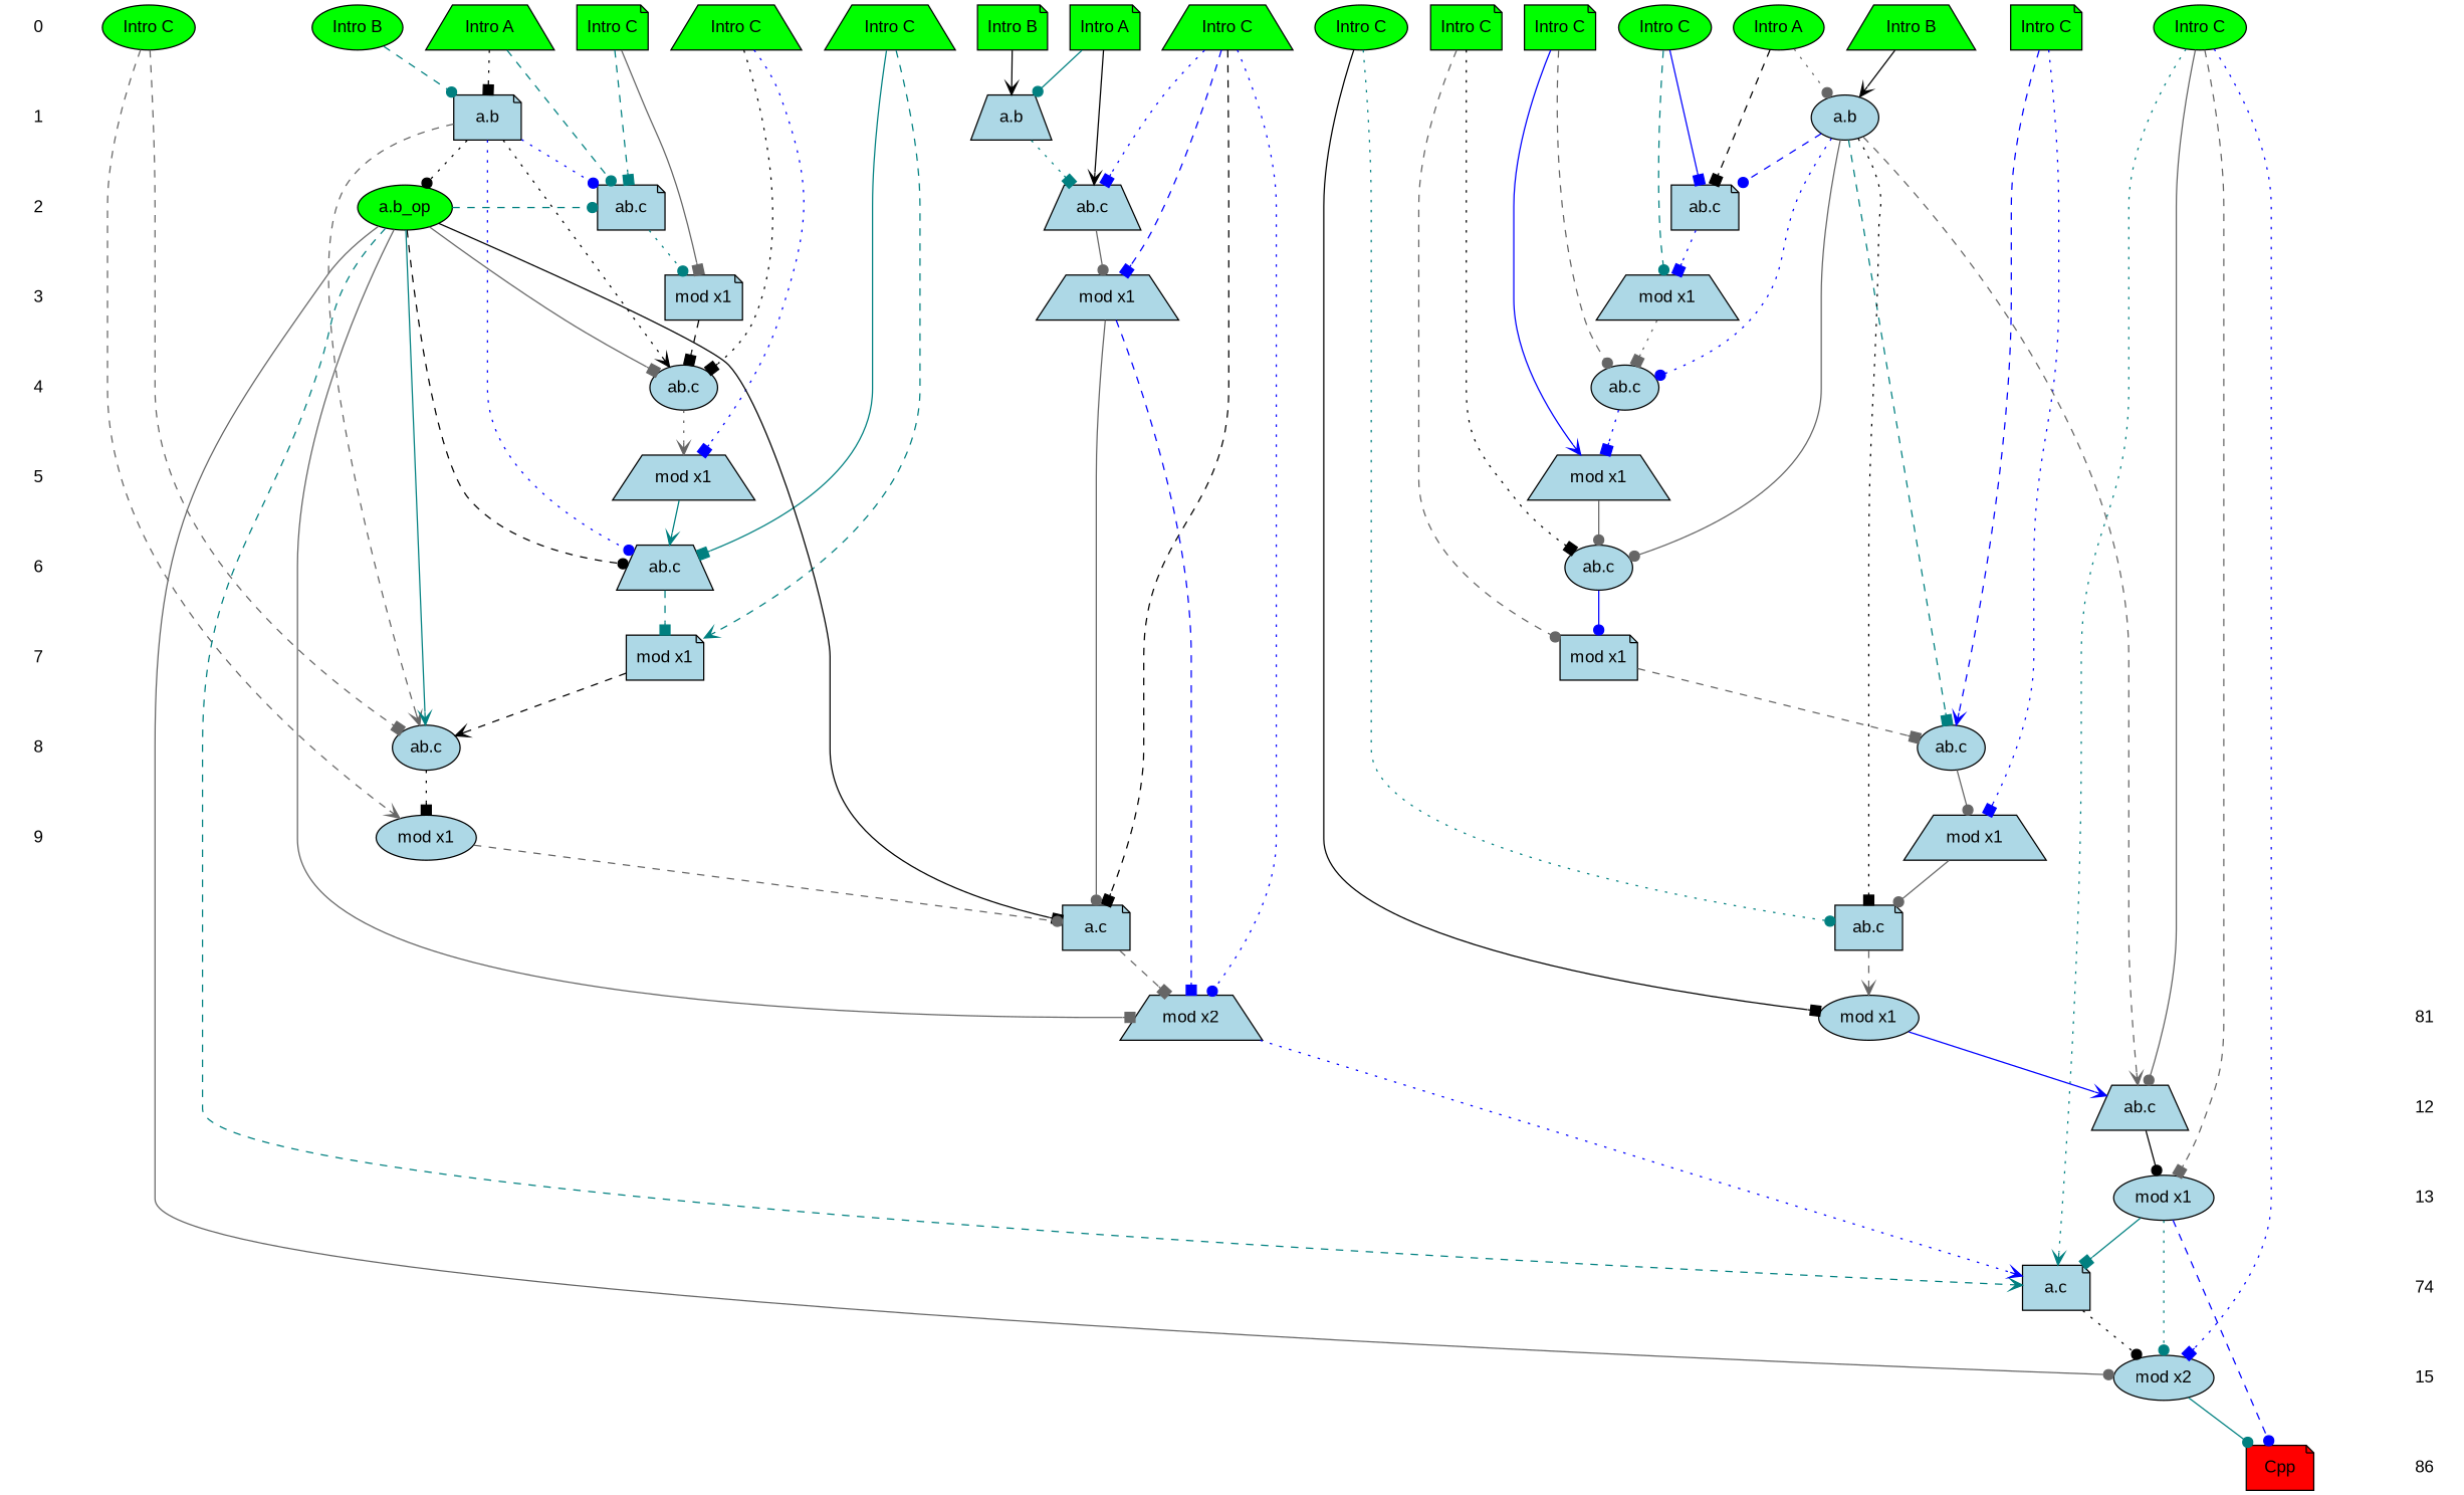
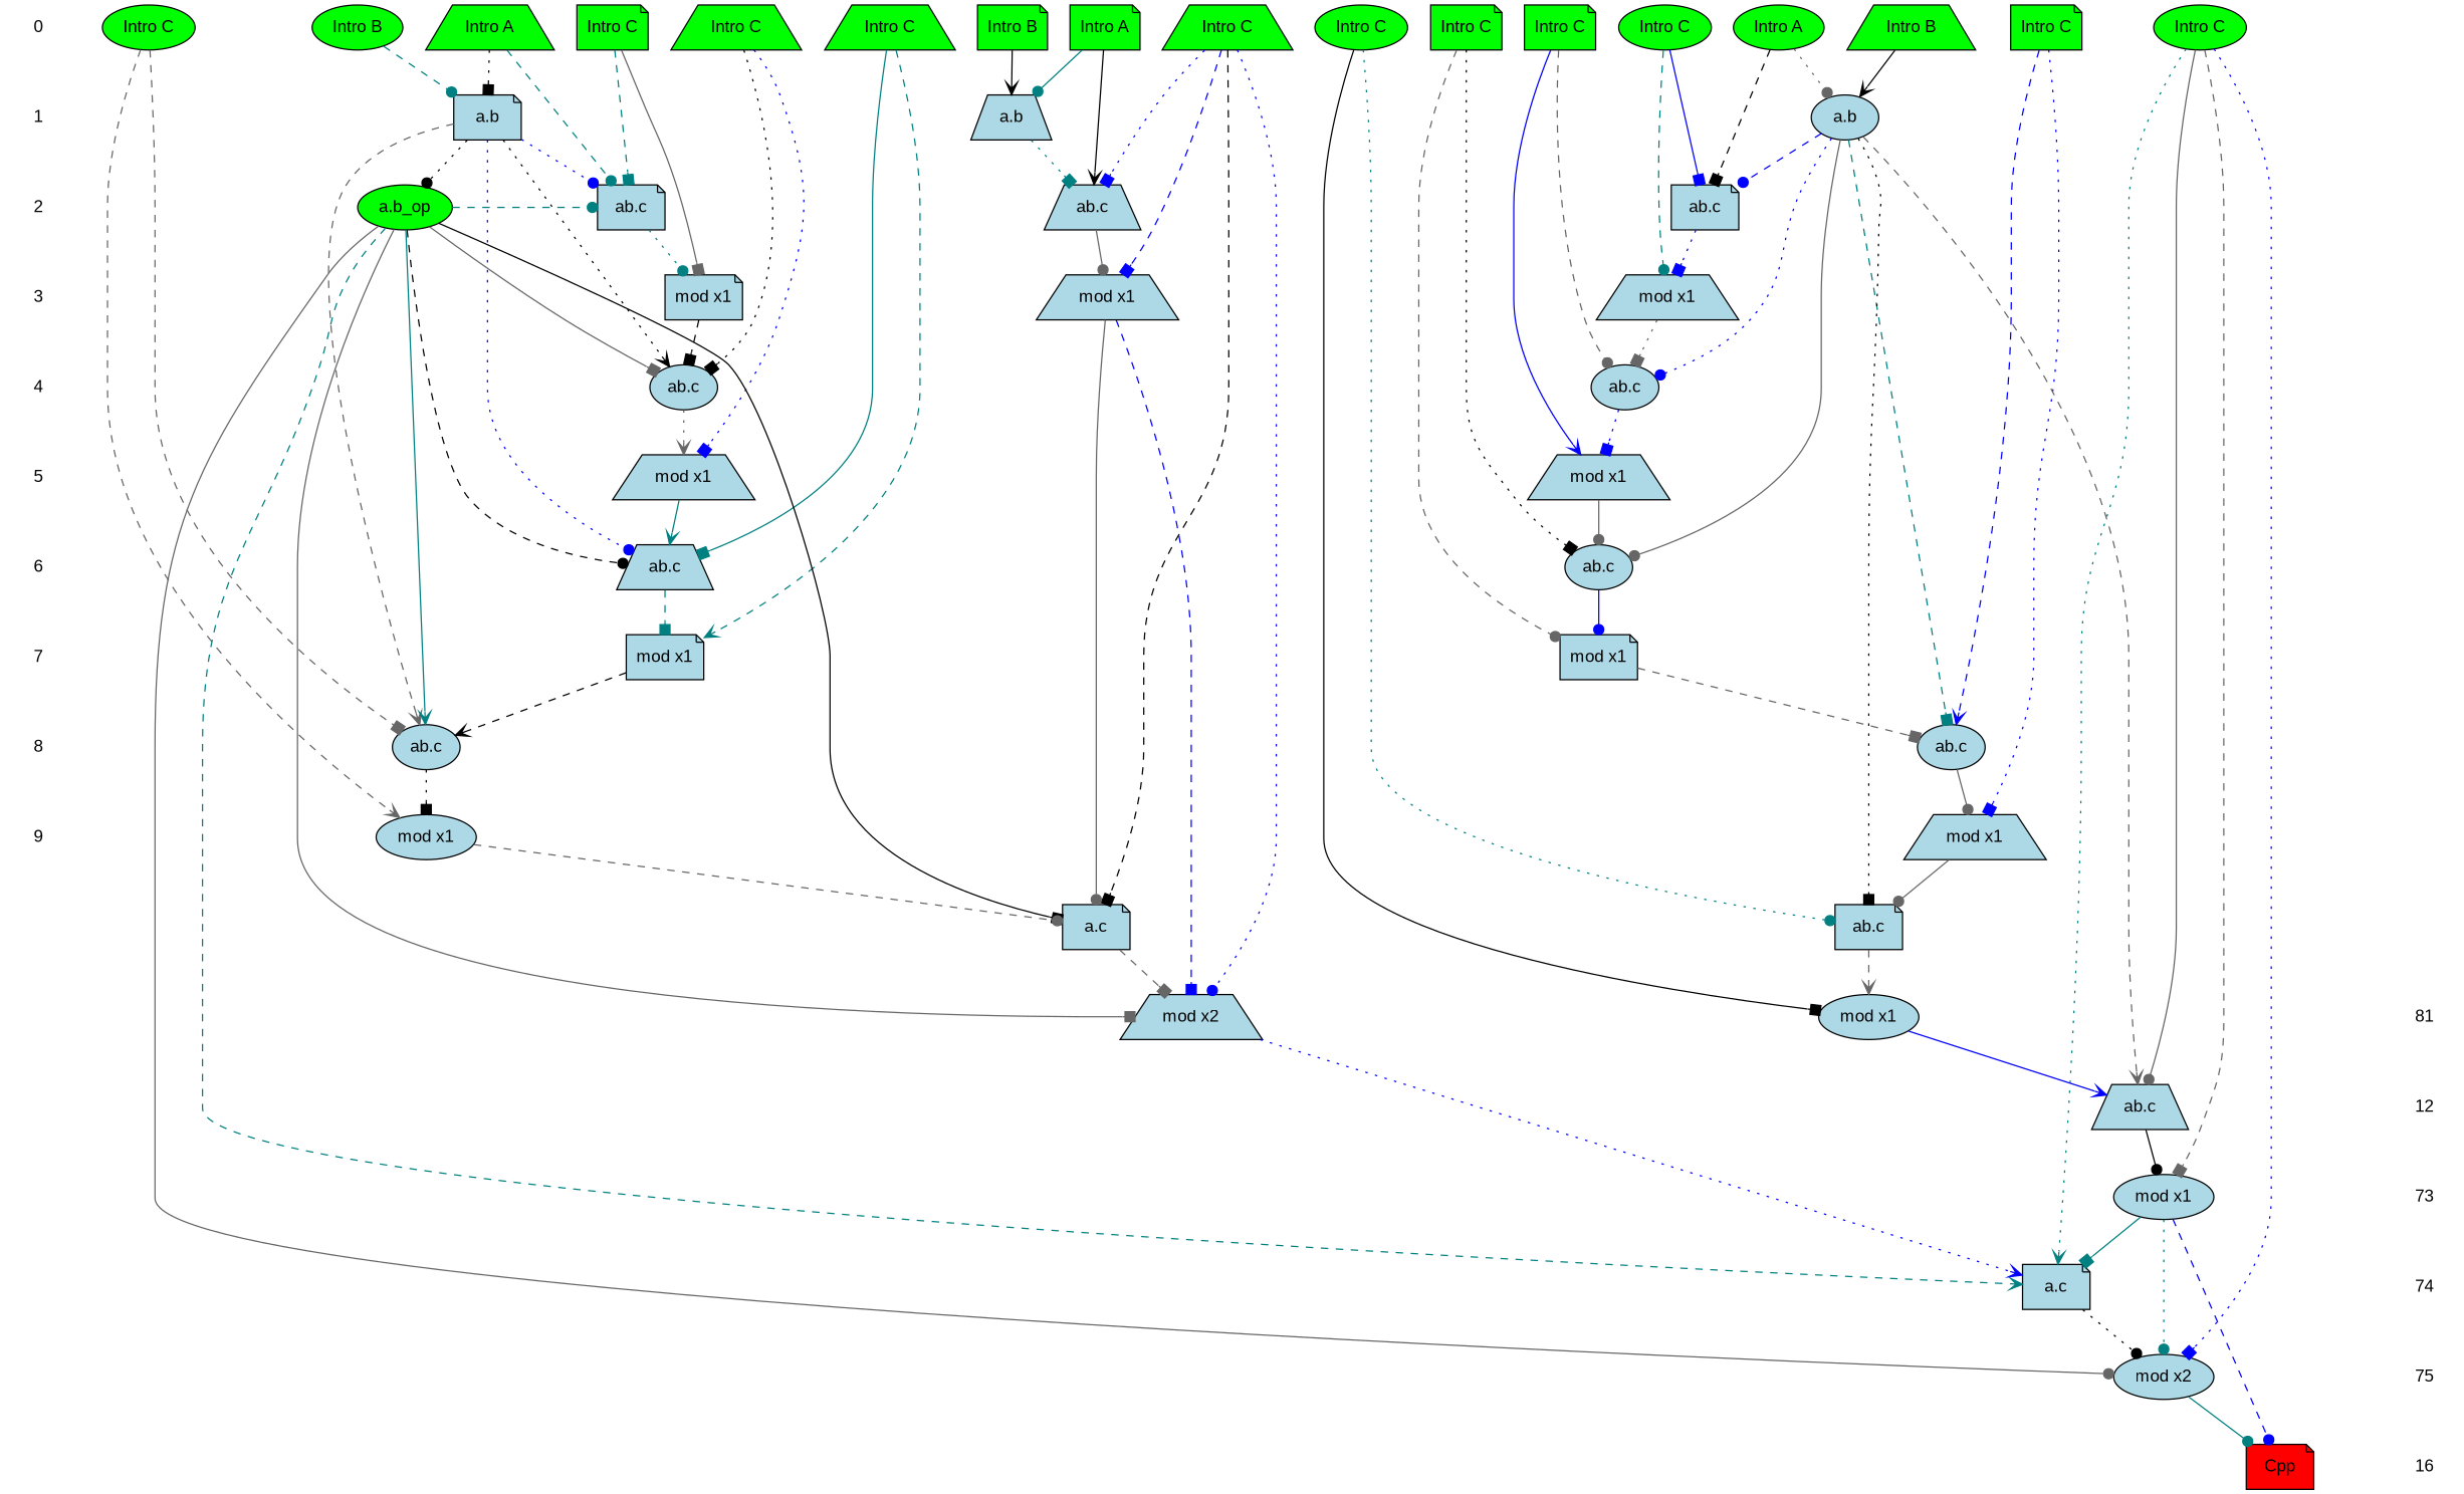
  digraph {
    fontname="Liberation Sans"
    ranksep=.5
    node [fontname="Liberation Sans" shape=ellipse fillcolor=lightblue style=filled]
    edge [fontname="Liberation Sans" style=dashed arrowhead=box color=gray40]
    0 [shape=plaintext fillcolor="" style=""]
    n2 [fillcolor=green label="Intro A" shape=trapezium]
    n3 [fillcolor=green label="Intro A"]
    n4 [fillcolor=green label="Intro B" shape=note]
    n5 [fillcolor=green label="Intro B" shape=trapezium]
    n6 [fillcolor=green label="Intro A" shape=note]
    n7 [fillcolor=green label="Intro B"]
    n8 [fillcolor=green label="Intro C"]
    n9 [fillcolor=green label="Intro C" shape=note]
    n10 [fillcolor=green label="Intro C" shape=note]
    n11 [fillcolor=green label="Intro C"]
    n12 [fillcolor=green label="Intro C"]
    n13 [fillcolor=green label="Intro C" shape=trapezium]
    n14 [fillcolor=green label="Intro C" shape=trapezium]
    n15 [fillcolor=green label="Intro C" shape=note]
    n16 [fillcolor=green label="Intro C" shape=trapezium]
    n17 [fillcolor=green label="Intro C"]
    n18 [fillcolor=green label="Intro C" shape=note]
    1 [shape=plaintext fillcolor="" style=""]
    n20 [label="a.b"]
    n21 [label="a.b" shape=note]
    n22 [label="a.b" shape=trapezium]
    2 [shape=plaintext fillcolor="" style=""]
    n24 [label="ab.c" shape=note]
    n25 [label="ab.c" shape=note]
    n26 [label="ab.c" shape=trapezium]
    n27 [fillcolor=green label="a.b_op"]
    3 [shape=plaintext fillcolor="" style=""]
    n29 [label="mod x1" shape=trapezium]
    n30 [label="mod x1" shape=trapezium]
    n31 [label="mod x1" shape=note]
    4 [shape=plaintext fillcolor="" style=""]
    n33 [label="ab.c"]
    n34 [label="ab.c"]
    5 [shape=plaintext fillcolor="" style=""]
    n36 [label="mod x1" shape=trapezium]
    n37 [label="mod x1" shape=trapezium]
    6 [shape=plaintext fillcolor="" style=""]
    n39 [label="ab.c"]
    n40 [label="ab.c" shape=trapezium]
    7 [shape=plaintext fillcolor="" style=""]
    n42 [label="mod x1" shape=note]
    n43 [label="mod x1" shape=note]
    8 [shape=plaintext fillcolor="" style=""]
    n45 [label="ab.c"]
    n46 [label="ab.c"]
    9 [shape=plaintext fillcolor="" style=""]
    n48 [label="mod x1" shape=trapezium]
    n49 [label="mod x1"]
    n50 [label="ab.c" shape=note]
    n51 [label="a.c" shape=note]
    n52 [label=81 shape=plaintext fillcolor="" style=""]
    n53 [label="mod x1"]
    n54 [label="mod x2" shape=trapezium]
    12 [shape=plaintext fillcolor="" style=""]
    n56 [label="ab.c" shape=trapezium]
-   13 [shape=plaintext fillcolor="" style=""]
+   13 [shape=plaintext label=73 fillcolor="" style=""]
    n58 [label="mod x1"]
    n59 [label=74 shape=plaintext fillcolor="" style=""]
    n60 [label="a.c" shape=note]
-   15 [shape=plaintext fillcolor="" style=""]
+   15 [shape=plaintext label=75 fillcolor="" style=""]
    n62 [label="mod x2"]
-   16 [shape=plaintext label=86 fillcolor="" style=""]
+   16 [shape=plaintext fillcolor="" style=""]
    n64 [fillcolor=red label=Cpp shape=note]
    subgraph sub_1 {
      rank=same
      0
      n2
      n3
      n4
      n5
      n6
      n7
      n8
      n9
      n10
      n11
      n12
      n13
      n14
      n15
      n16
      n17
      n18
    }
    subgraph sub_2 {
      rank=same
      1
      n20
      n21
      n22
    }
    subgraph sub_3 {
      rank=same
      2
      n24
      n25
      n26
      n27
    }
    subgraph sub_4 {
      rank=same
      3
      n29
      n30
      n31
    }
    subgraph sub_5 {
      rank=same
      4
      n33
      n34
    }
    subgraph sub_6 {
      rank=same
      5
      n36
      n37
    }
    subgraph sub_7 {
      rank=same
      6
      n39
      n40
    }
    subgraph sub_8 {
      rank=same
      7
      n42
      n43
    }
    subgraph sub_9 {
      rank=same
      8
      n45
      n46
    }
    subgraph sub_10 {
      rank=same
      9
      n48
      n49
    }
    subgraph sub_11 {
      rank=same
      n50
      n51
    }
    subgraph sub_12 {
      rank=same
      n52
      n53
      n54
    }
    subgraph sub_13 {
      rank=same
      12
      n56
    }
    subgraph sub_14 {
      rank=same
      13
      n58
    }
    subgraph sub_15 {
      rank=same
      n59
      n60
    }
    subgraph sub_16 {
      rank=same
      15
      n62
    }
    subgraph sub_17 {
      rank=same
      16
      n64
    }
    0 -> 1 [style=invis arrowhead="" color=""]
    n2 -> n21 [color=black style=dotted]
    n2 -> n25 [arrowhead=dot color=teal]
    n3 -> n20 [arrowhead=dot style=dotted]
    n3 -> n24 [color=black]
    n4 -> n22 [arrowhead=vee color=black style=solid]
    n5 -> n20 [arrowhead=vee color=black style=solid]
    n6 -> n22 [arrowhead=dot color=teal style=solid]
    n6 -> n26 [arrowhead=vee color=black style=solid]
    n7 -> n21 [arrowhead=dot color=teal]
    n8 -> n50 [arrowhead=dot color=teal style=dotted]
    n8 -> n53 [color=black style=solid]
    n9 -> n45 [arrowhead=vee color=blue]
    n9 -> n48 [color=blue style=dotted]
    n10 -> n39 [color=black style=dotted]
    n10 -> n42 [arrowhead=dot]
    n11 -> n56 [arrowhead=dot style=solid]
    n11 -> n58
    n11 -> n60 [arrowhead=vee color=teal style=dotted]
    n11 -> n62 [color=blue style=dotted]
    n12 -> n46
    n12 -> n49 [arrowhead=vee]
    n13 -> n26 [color=blue style=dotted]
    n13 -> n30 [color=blue]
    n13 -> n51 [color=black]
    n13 -> n54 [arrowhead=dot color=blue style=dotted]
    n14 -> n40 [color=teal style=solid]
    n14 -> n43 [arrowhead=vee color=teal]
    n15 -> n25 [color=teal]
    n15 -> n31 [style=solid]
    n16 -> n34 [color=black style=dotted]
    n16 -> n37 [color=blue style=dotted]
    n17 -> n24 [color=blue style=solid]
    n17 -> n29 [arrowhead=dot color=teal]
    n18 -> n33 [arrowhead=dot]
    n18 -> n36 [arrowhead=vee color=blue style=solid]
    1 -> 2 [style=invis arrowhead="" color=""]
    n20 -> n24 [arrowhead=dot color=blue]
    n20 -> n33 [arrowhead=dot color=blue style=dotted]
    n20 -> n39 [arrowhead=dot style=solid]
    n20 -> n45 [color=teal]
    n20 -> n50 [color=black style=dotted]
    n20 -> n56 [arrowhead=vee]
    n21 -> n25 [arrowhead=dot color=blue style=dotted]
    n21 -> n27 [arrowhead=dot color=black style=dotted]
    n21 -> n34 [arrowhead=vee color=black style=dotted]
    n21 -> n40 [arrowhead=dot color=blue style=dotted]
    n21 -> n46 [arrowhead=vee]
    n22 -> n26 [color=teal style=dotted]
    2 -> 3 [style=invis arrowhead="" color=""]
    n24 -> n29 [color=blue style=dotted]
    n25 -> n31 [arrowhead=dot color=teal style=dotted]
    n26 -> n30 [arrowhead=dot style=solid]
    n27 -> n25 [arrowhead=dot color=teal]
    n27 -> n34 [style=solid]
    n27 -> n40 [arrowhead=dot color=black]
    n27 -> n46 [arrowhead=vee color=teal style=solid]
    n27 -> n51 [color=black style=solid]
    n27 -> n54 [style=solid]
    n27 -> n60 [arrowhead=vee color=teal]
    n27 -> n62 [arrowhead=dot style=solid]
    3 -> 4 [style=invis arrowhead="" color=""]
    n29 -> n33 [style=dotted]
    n30 -> n51 [arrowhead=dot style=solid]
    n30 -> n54 [color=blue]
    n31 -> n34 [color=black]
    4 -> 5 [style=invis arrowhead="" color=""]
    n33 -> n36 [color=blue style=dotted]
    n34 -> n37 [arrowhead=vee style=dotted]
    5 -> 6 [style=invis arrowhead="" color=""]
    n36 -> n39 [arrowhead=dot style=solid]
    n37 -> n40 [arrowhead=vee color=teal style=solid]
    6 -> 7 [style=invis arrowhead="" color=""]
    n39 -> n42 [arrowhead=dot color=blue style=solid]
    n40 -> n43 [color=teal]
    7 -> 8 [style=invis arrowhead="" color=""]
    n42 -> n45
    n43 -> n46 [arrowhead=vee color=black]
    8 -> 9 [style=invis arrowhead="" color=""]
    n45 -> n48 [arrowhead=dot style=solid]
    n46 -> n49 [color=black style=dotted]
    n48 -> n50 [arrowhead=dot style=solid]
    n49 -> n51 [arrowhead=dot]
    n50 -> n53 [arrowhead=vee]
    n51 -> n54
    n52 -> 12 [style=invis arrowhead="" color=""]
    n53 -> n56 [arrowhead=vee color=blue style=solid]
    n54 -> n60 [arrowhead=vee color=blue style=dotted]
    12 -> 13 [style=invis arrowhead="" color=""]
    n56 -> n58 [arrowhead=dot color=black style=solid]
    13 -> n59 [style=invis arrowhead="" color=""]
    n58 -> n60 [color=teal style=solid]
    n58 -> n62 [arrowhead=dot color=teal style=dotted]
    n58 -> n64 [arrowhead=dot color=blue]
    n59 -> 15 [style=invis arrowhead="" color=""]
    n60 -> n62 [arrowhead=dot color=black style=dotted]
    15 -> 16 [style=invis arrowhead="" color=""]
    n62 -> n64 [arrowhead=dot color=teal style=solid]
  }
